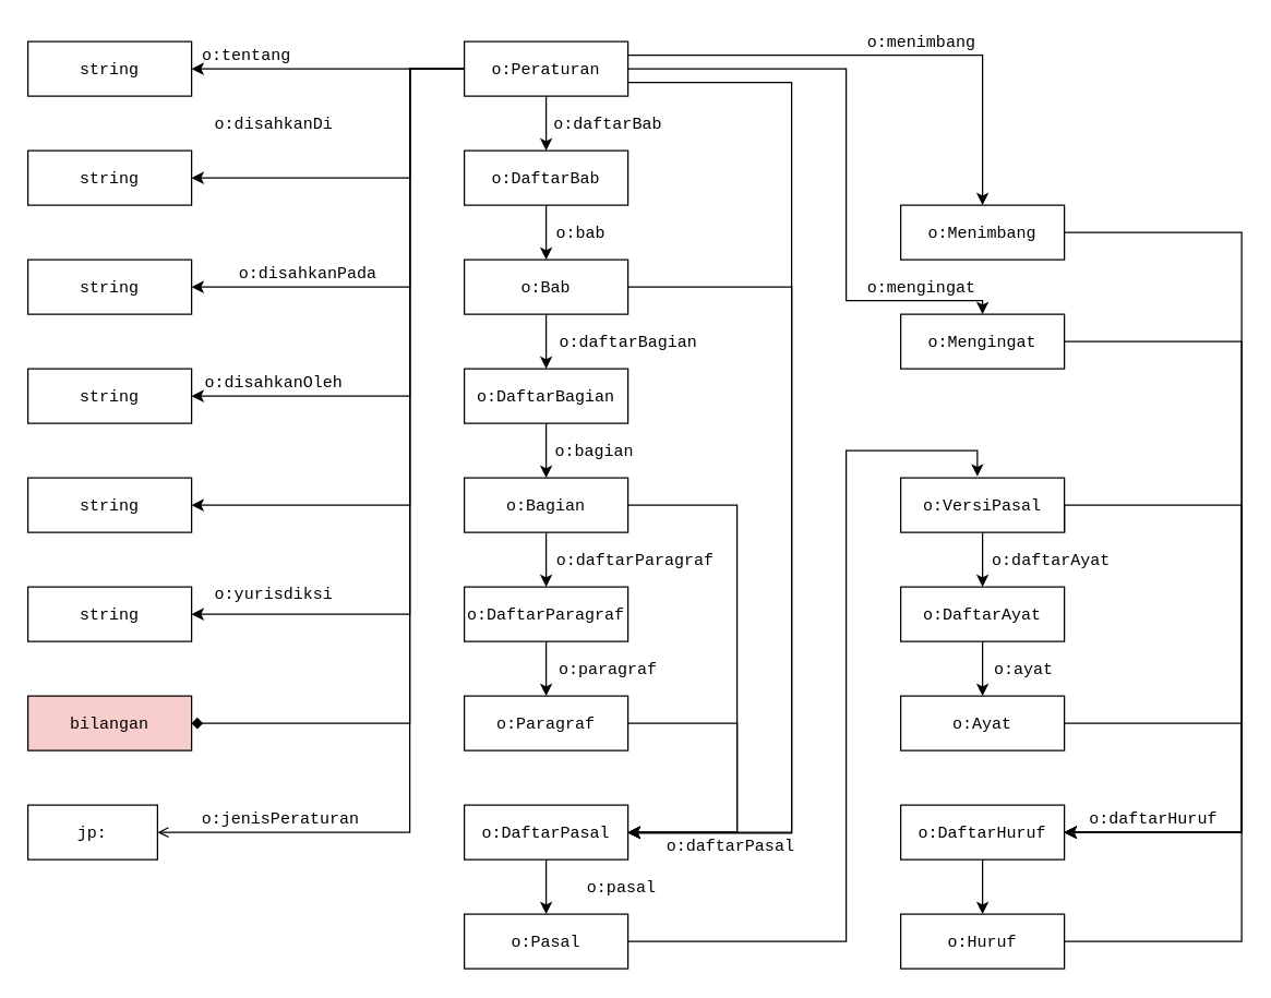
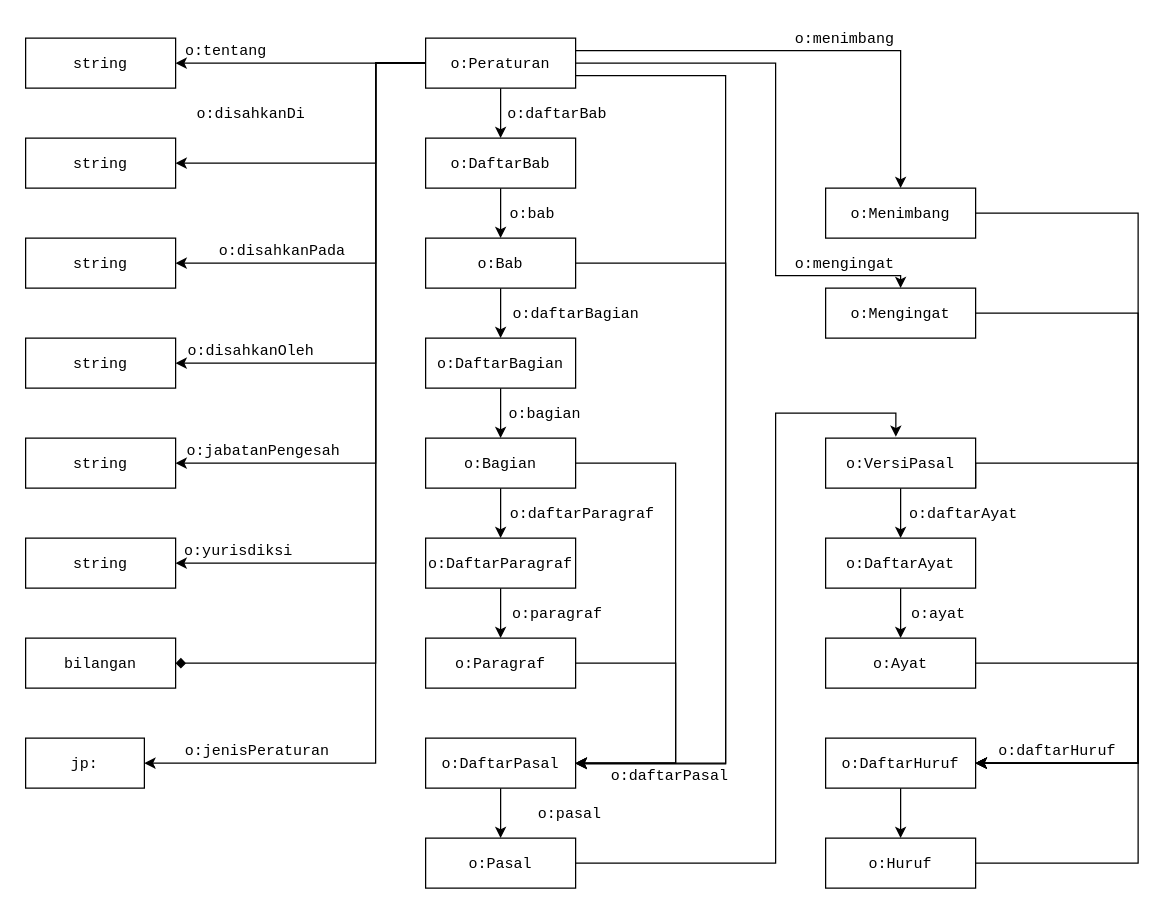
  <mxCell id="0" />
  <mxCell id="1" parent="0" />
  <mxCell id="2" style="edgeStyle=orthogonalEdgeStyle;rounded=0;orthogonalLoop=1;jettySize=auto;html=1;entryX=0.5;entryY=0;entryDx=0;entryDy=0;" parent="1" source="14" target="16" edge="1"><mxGeometry relative="1" as="geometry"><Array as="points"><mxPoint x="400" y="80" /><mxPoint x="400" y="80" /></Array></mxGeometry></mxCell>
  <mxCell id="3" style="edgeStyle=orthogonalEdgeStyle;rounded=0;orthogonalLoop=1;jettySize=auto;html=1;" parent="1" source="14" edge="1"><mxGeometry relative="1" as="geometry"><mxPoint x="460" y="610.571" as="targetPoint" /><Array as="points"><mxPoint x="580" y="60" /><mxPoint x="580" y="611" /></Array></mxGeometry></mxCell>
  <mxCell id="4" style="edgeStyle=orthogonalEdgeStyle;rounded=0;orthogonalLoop=1;jettySize=auto;html=1;" parent="1" source="14" target="58" edge="1"><mxGeometry relative="1" as="geometry"><Array as="points"><mxPoint x="620" y="50" /><mxPoint x="620" y="220" /><mxPoint x="720" y="220" /></Array></mxGeometry></mxCell>
  <mxCell id="5" style="edgeStyle=orthogonalEdgeStyle;rounded=0;orthogonalLoop=1;jettySize=auto;html=1;exitX=1;exitY=0.25;exitDx=0;exitDy=0;" parent="1" source="14" target="56" edge="1"><mxGeometry relative="1" as="geometry" /></mxCell>
  <mxCell id="6" style="edgeStyle=orthogonalEdgeStyle;rounded=0;orthogonalLoop=1;jettySize=auto;html=1;entryX=1;entryY=0.5;entryDx=0;entryDy=0;" edge="1" parent="1" source="14" target="61"><mxGeometry relative="1" as="geometry" /></mxCell>
  <mxCell id="7" style="edgeStyle=orthogonalEdgeStyle;rounded=0;orthogonalLoop=1;jettySize=auto;html=1;entryX=1;entryY=0.5;entryDx=0;entryDy=0;" edge="1" parent="1" source="14" target="62"><mxGeometry relative="1" as="geometry"><Array as="points"><mxPoint x="300" y="50" /><mxPoint x="300" y="130" /></Array></mxGeometry></mxCell>
  <mxCell id="8" style="edgeStyle=orthogonalEdgeStyle;rounded=0;orthogonalLoop=1;jettySize=auto;html=1;entryX=1;entryY=0.5;entryDx=0;entryDy=0;" edge="1" parent="1" source="14" target="63"><mxGeometry relative="1" as="geometry"><Array as="points"><mxPoint x="300" y="50" /><mxPoint x="300" y="210" /></Array></mxGeometry></mxCell>
  <mxCell id="9" style="edgeStyle=orthogonalEdgeStyle;rounded=0;orthogonalLoop=1;jettySize=auto;html=1;entryX=1;entryY=0.5;entryDx=0;entryDy=0;" edge="1" parent="1" source="14" target="64"><mxGeometry relative="1" as="geometry"><Array as="points"><mxPoint x="300" y="50" /><mxPoint x="300" y="290" /></Array></mxGeometry></mxCell>
  <mxCell id="10" style="edgeStyle=orthogonalEdgeStyle;rounded=0;orthogonalLoop=1;jettySize=auto;html=1;entryX=1;entryY=0.5;entryDx=0;entryDy=0;" edge="1" parent="1" source="14" target="65"><mxGeometry relative="1" as="geometry"><Array as="points"><mxPoint x="300" y="50" /><mxPoint x="300" y="370" /></Array></mxGeometry></mxCell>
  <mxCell id="11" style="edgeStyle=orthogonalEdgeStyle;rounded=0;orthogonalLoop=1;jettySize=auto;html=1;entryX=1;entryY=0.5;entryDx=0;entryDy=0;" edge="1" parent="1" source="14" target="66"><mxGeometry relative="1" as="geometry"><Array as="points"><mxPoint x="300" y="50" /><mxPoint x="300" y="450" /></Array></mxGeometry></mxCell>
  <mxCell id="12" style="edgeStyle=orthogonalEdgeStyle;rounded=0;orthogonalLoop=1;jettySize=auto;html=1;entryX=1;entryY=0.5;entryDx=0;entryDy=0;endArrow=diamond;" edge="1" parent="1" source="14" target="67"><mxGeometry relative="1" as="geometry"><Array as="points"><mxPoint x="300" y="50" /><mxPoint x="300" y="530" /></Array></mxGeometry></mxCell>
- <mxCell id="13" style="edgeStyle=orthogonalEdgeStyle;rounded=0;orthogonalLoop=1;jettySize=auto;html=1;entryX=1;entryY=0.5;entryDx=0;entryDy=0;endArrow=open;" edge="1" parent="1" source="14" target="68"><mxGeometry relative="1" as="geometry"><Array as="points"><mxPoint x="300" y="50" /><mxPoint x="300" y="610" /></Array></mxGeometry></mxCell>
+ <mxCell id="13" style="edgeStyle=orthogonalEdgeStyle;rounded=0;orthogonalLoop=1;jettySize=auto;html=1;entryX=1;entryY=0.5;entryDx=0;entryDy=0;" edge="1" parent="1" source="14" target="68"><mxGeometry relative="1" as="geometry"><Array as="points"><mxPoint x="300" y="50" /><mxPoint x="300" y="610" /></Array></mxGeometry></mxCell>
  <mxCell id="14" value="&lt;font face=&quot;Courier New&quot;&gt;o:Peraturan&lt;/font&gt;" style="whiteSpace=wrap;html=1;" parent="1" vertex="1"><mxGeometry x="340" y="30" width="120" height="40" as="geometry" /></mxCell>
  <mxCell id="15" style="edgeStyle=orthogonalEdgeStyle;rounded=0;orthogonalLoop=1;jettySize=auto;html=1;entryX=0.5;entryY=0;entryDx=0;entryDy=0;" parent="1" source="16" target="19" edge="1"><mxGeometry relative="1" as="geometry" /></mxCell>
  <mxCell id="16" value="&lt;font face=&quot;Courier New&quot;&gt;o:DaftarBab&lt;/font&gt;" style="whiteSpace=wrap;html=1;" parent="1" vertex="1"><mxGeometry x="340" y="110" width="120" height="40" as="geometry" /></mxCell>
  <mxCell id="17" style="edgeStyle=orthogonalEdgeStyle;rounded=0;orthogonalLoop=1;jettySize=auto;html=1;entryX=0.5;entryY=0;entryDx=0;entryDy=0;" parent="1" source="19" target="21" edge="1"><mxGeometry relative="1" as="geometry" /></mxCell>
  <mxCell id="18" style="edgeStyle=orthogonalEdgeStyle;rounded=0;orthogonalLoop=1;jettySize=auto;html=1;entryX=1;entryY=0.5;entryDx=0;entryDy=0;" parent="1" source="19" target="34" edge="1"><mxGeometry relative="1" as="geometry"><Array as="points"><mxPoint x="580" y="210" /><mxPoint x="580" y="610" /></Array></mxGeometry></mxCell>
  <mxCell id="19" value="&lt;font face=&quot;Courier New&quot;&gt;o:Bab&lt;/font&gt;" style="whiteSpace=wrap;html=1;" parent="1" vertex="1"><mxGeometry x="340" y="190" width="120" height="40" as="geometry" /></mxCell>
  <mxCell id="20" style="edgeStyle=orthogonalEdgeStyle;rounded=0;orthogonalLoop=1;jettySize=auto;html=1;" parent="1" source="21" target="24" edge="1"><mxGeometry relative="1" as="geometry" /></mxCell>
  <mxCell id="21" value="&lt;font face=&quot;Courier New&quot;&gt;o:DaftarBagian&lt;/font&gt;" style="whiteSpace=wrap;html=1;" parent="1" vertex="1"><mxGeometry x="340" y="270" width="120" height="40" as="geometry" /></mxCell>
  <mxCell id="22" style="edgeStyle=orthogonalEdgeStyle;rounded=0;orthogonalLoop=1;jettySize=auto;html=1;entryX=0.5;entryY=0;entryDx=0;entryDy=0;" parent="1" source="24" target="30" edge="1"><mxGeometry relative="1" as="geometry" /></mxCell>
  <mxCell id="23" style="edgeStyle=orthogonalEdgeStyle;rounded=0;orthogonalLoop=1;jettySize=auto;html=1;entryX=1;entryY=0.5;entryDx=0;entryDy=0;" parent="1" source="24" target="34" edge="1"><mxGeometry relative="1" as="geometry"><Array as="points"><mxPoint x="540" y="370" /><mxPoint x="540" y="610" /></Array></mxGeometry></mxCell>
  <mxCell id="24" value="&lt;font face=&quot;Courier New&quot;&gt;o:Bagian&lt;/font&gt;" style="whiteSpace=wrap;html=1;" parent="1" vertex="1"><mxGeometry x="340" y="350" width="120" height="40" as="geometry" /></mxCell>
  <mxCell id="25" value="&lt;font face=&quot;Courier New&quot;&gt;o:daftarBab&lt;/font&gt;" style="text;html=1;align=center;verticalAlign=middle;resizable=0;points=[];autosize=1;strokeColor=none;" parent="1" vertex="1"><mxGeometry x="400" y="80" width="90" height="20" as="geometry" /></mxCell>
  <mxCell id="26" value="&lt;font face=&quot;Courier New&quot;&gt;o:bab&lt;/font&gt;" style="text;html=1;align=center;verticalAlign=middle;resizable=0;points=[];autosize=1;strokeColor=none;" parent="1" vertex="1"><mxGeometry x="400" y="160" width="50" height="20" as="geometry" /></mxCell>
  <mxCell id="27" value="&lt;font face=&quot;Courier New&quot;&gt;o:daftarBagian&lt;/font&gt;" style="text;html=1;align=center;verticalAlign=middle;resizable=0;points=[];autosize=1;strokeColor=none;" parent="1" vertex="1"><mxGeometry x="400" y="240" width="120" height="20" as="geometry" /></mxCell>
  <mxCell id="28" value="&lt;font face=&quot;Courier New&quot;&gt;o:bagian&lt;/font&gt;" style="text;html=1;align=center;verticalAlign=middle;resizable=0;points=[];autosize=1;strokeColor=none;" parent="1" vertex="1"><mxGeometry x="400" y="320" width="70" height="20" as="geometry" /></mxCell>
  <mxCell id="29" style="edgeStyle=orthogonalEdgeStyle;rounded=0;orthogonalLoop=1;jettySize=auto;html=1;" parent="1" source="30" target="32" edge="1"><mxGeometry relative="1" as="geometry" /></mxCell>
  <mxCell id="30" value="&lt;font face=&quot;Courier New&quot;&gt;o:DaftarParagraf&lt;/font&gt;" style="whiteSpace=wrap;html=1;" parent="1" vertex="1"><mxGeometry x="340" y="430" width="120" height="40" as="geometry" /></mxCell>
  <mxCell id="31" style="edgeStyle=orthogonalEdgeStyle;rounded=0;orthogonalLoop=1;jettySize=auto;html=1;entryX=1;entryY=0.5;entryDx=0;entryDy=0;" parent="1" source="32" target="34" edge="1"><mxGeometry relative="1" as="geometry"><Array as="points"><mxPoint x="540" y="530" /><mxPoint x="540" y="610" /></Array></mxGeometry></mxCell>
  <mxCell id="32" value="&lt;font face=&quot;Courier New&quot;&gt;o:Paragraf&lt;/font&gt;" style="whiteSpace=wrap;html=1;" parent="1" vertex="1"><mxGeometry x="340" y="510" width="120" height="40" as="geometry" /></mxCell>
  <mxCell id="33" style="edgeStyle=orthogonalEdgeStyle;rounded=0;orthogonalLoop=1;jettySize=auto;html=1;entryX=0.5;entryY=0;entryDx=0;entryDy=0;" parent="1" source="34" target="36" edge="1"><mxGeometry relative="1" as="geometry" /></mxCell>
  <mxCell id="34" value="&lt;font face=&quot;Courier New&quot;&gt;o:DaftarPasal&lt;/font&gt;" style="whiteSpace=wrap;html=1;" parent="1" vertex="1"><mxGeometry x="340" y="590" width="120" height="40" as="geometry" /></mxCell>
  <mxCell id="35" style="edgeStyle=orthogonalEdgeStyle;rounded=0;orthogonalLoop=1;jettySize=auto;html=1;entryX=0.468;entryY=-0.028;entryDx=0;entryDy=0;entryPerimeter=0;" parent="1" source="36" target="43" edge="1"><mxGeometry relative="1" as="geometry"><Array as="points"><mxPoint x="620" y="690" /><mxPoint x="620" y="330" /><mxPoint x="716" y="330" /></Array></mxGeometry></mxCell>
  <mxCell id="36" value="&lt;font face=&quot;Courier New&quot;&gt;o:Pasal&lt;/font&gt;" style="whiteSpace=wrap;html=1;" parent="1" vertex="1"><mxGeometry x="340" y="670" width="120" height="40" as="geometry" /></mxCell>
  <mxCell id="37" value="&lt;font face=&quot;Courier New&quot;&gt;o:daftarParagraf&lt;/font&gt;" style="text;html=1;align=center;verticalAlign=middle;resizable=0;points=[];autosize=1;strokeColor=none;" parent="1" vertex="1"><mxGeometry x="400" y="400" width="130" height="20" as="geometry" /></mxCell>
  <mxCell id="38" value="&lt;font face=&quot;Courier New&quot;&gt;o:paragraf&lt;/font&gt;" style="text;html=1;align=center;verticalAlign=middle;resizable=0;points=[];autosize=1;strokeColor=none;" parent="1" vertex="1"><mxGeometry x="400" y="480" width="90" height="20" as="geometry" /></mxCell>
  <mxCell id="39" value="&lt;font face=&quot;Courier New&quot;&gt;o:daftarPasal&lt;/font&gt;" style="text;html=1;align=center;verticalAlign=middle;resizable=0;points=[];autosize=1;strokeColor=none;" parent="1" vertex="1"><mxGeometry x="480" y="610" width="110" height="20" as="geometry" /></mxCell>
  <mxCell id="40" value="&lt;font face=&quot;Courier New&quot;&gt;o:pasal&lt;/font&gt;" style="text;html=1;align=center;verticalAlign=middle;resizable=0;points=[];autosize=1;strokeColor=none;" parent="1" vertex="1"><mxGeometry x="420" y="640" width="70" height="20" as="geometry" /></mxCell>
  <mxCell id="41" style="edgeStyle=orthogonalEdgeStyle;rounded=0;orthogonalLoop=1;jettySize=auto;html=1;entryX=0.5;entryY=0;entryDx=0;entryDy=0;" parent="1" source="43" target="45" edge="1"><mxGeometry relative="1" as="geometry" /></mxCell>
  <mxCell id="42" style="edgeStyle=orthogonalEdgeStyle;rounded=0;orthogonalLoop=1;jettySize=auto;html=1;exitX=1;exitY=1;exitDx=0;exitDy=0;entryX=1;entryY=0.5;entryDx=0;entryDy=0;" parent="1" source="43" target="49" edge="1"><mxGeometry relative="1" as="geometry"><Array as="points"><mxPoint x="780" y="370" /><mxPoint x="910" y="370" /><mxPoint x="910" y="610" /></Array></mxGeometry></mxCell>
  <mxCell id="43" value="&lt;font face=&quot;Courier New&quot;&gt;o:VersiPasal&lt;/font&gt;" style="whiteSpace=wrap;html=1;" parent="1" vertex="1"><mxGeometry x="660" y="350" width="120" height="40" as="geometry" /></mxCell>
  <mxCell id="44" style="edgeStyle=orthogonalEdgeStyle;rounded=0;orthogonalLoop=1;jettySize=auto;html=1;" parent="1" source="45" target="47" edge="1"><mxGeometry relative="1" as="geometry" /></mxCell>
  <mxCell id="45" value="&lt;font face=&quot;Courier New&quot;&gt;o:DaftarAyat&lt;/font&gt;" style="whiteSpace=wrap;html=1;" parent="1" vertex="1"><mxGeometry x="660" y="430" width="120" height="40" as="geometry" /></mxCell>
  <mxCell id="46" style="edgeStyle=orthogonalEdgeStyle;rounded=0;orthogonalLoop=1;jettySize=auto;html=1;entryX=1;entryY=0.5;entryDx=0;entryDy=0;" parent="1" source="47" target="49" edge="1"><mxGeometry relative="1" as="geometry"><Array as="points"><mxPoint x="910" y="530" /><mxPoint x="910" y="610" /></Array></mxGeometry></mxCell>
  <mxCell id="47" value="&lt;font face=&quot;Courier New&quot;&gt;o:Ayat&lt;/font&gt;" style="whiteSpace=wrap;html=1;" parent="1" vertex="1"><mxGeometry x="660" y="510" width="120" height="40" as="geometry" /></mxCell>
  <mxCell id="48" style="edgeStyle=orthogonalEdgeStyle;rounded=0;orthogonalLoop=1;jettySize=auto;html=1;entryX=0.5;entryY=0;entryDx=0;entryDy=0;" parent="1" source="49" target="51" edge="1"><mxGeometry relative="1" as="geometry" /></mxCell>
  <mxCell id="49" value="&lt;font face=&quot;Courier New&quot;&gt;o:DaftarHuruf&lt;/font&gt;" style="whiteSpace=wrap;html=1;" parent="1" vertex="1"><mxGeometry x="660" y="590" width="120" height="40" as="geometry" /></mxCell>
  <mxCell id="50" style="edgeStyle=orthogonalEdgeStyle;rounded=0;orthogonalLoop=1;jettySize=auto;html=1;entryX=1;entryY=0.5;entryDx=0;entryDy=0;" parent="1" source="51" target="49" edge="1"><mxGeometry relative="1" as="geometry"><Array as="points"><mxPoint x="910" y="690" /><mxPoint x="910" y="610" /></Array></mxGeometry></mxCell>
  <mxCell id="51" value="&lt;font face=&quot;Courier New&quot;&gt;o:Huruf&lt;/font&gt;" style="whiteSpace=wrap;html=1;" parent="1" vertex="1"><mxGeometry x="660" y="670" width="120" height="40" as="geometry" /></mxCell>
  <mxCell id="52" value="&lt;font face=&quot;Courier New&quot;&gt;o:daftarAyat&lt;/font&gt;" style="text;html=1;align=center;verticalAlign=middle;resizable=0;points=[];autosize=1;strokeColor=none;" parent="1" vertex="1"><mxGeometry x="720" y="400" width="100" height="20" as="geometry" /></mxCell>
  <mxCell id="53" value="&lt;font face=&quot;Courier New&quot;&gt;o:ayat&lt;/font&gt;" style="text;html=1;align=center;verticalAlign=middle;resizable=0;points=[];autosize=1;strokeColor=none;" parent="1" vertex="1"><mxGeometry x="720" y="480" width="60" height="20" as="geometry" /></mxCell>
  <mxCell id="54" value="&lt;font face=&quot;Courier New&quot;&gt;o:daftarHuruf&lt;/font&gt;" style="text;html=1;align=center;verticalAlign=middle;resizable=0;points=[];autosize=1;strokeColor=none;" parent="1" vertex="1"><mxGeometry x="790" y="590" width="110" height="20" as="geometry" /></mxCell>
  <mxCell id="55" style="edgeStyle=orthogonalEdgeStyle;rounded=0;orthogonalLoop=1;jettySize=auto;html=1;entryX=1;entryY=0.5;entryDx=0;entryDy=0;" parent="1" source="56" target="49" edge="1"><mxGeometry relative="1" as="geometry"><Array as="points"><mxPoint x="910" y="170" /><mxPoint x="910" y="610" /></Array></mxGeometry></mxCell>
  <mxCell id="56" value="&lt;font face=&quot;Courier New&quot;&gt;o:Menimbang&lt;/font&gt;" style="whiteSpace=wrap;html=1;" parent="1" vertex="1"><mxGeometry x="660" y="150" width="120" height="40" as="geometry" /></mxCell>
  <mxCell id="57" style="edgeStyle=orthogonalEdgeStyle;rounded=0;orthogonalLoop=1;jettySize=auto;html=1;entryX=1;entryY=0.5;entryDx=0;entryDy=0;" parent="1" source="58" target="49" edge="1"><mxGeometry relative="1" as="geometry"><Array as="points"><mxPoint x="910" y="250" /><mxPoint x="910" y="610" /></Array></mxGeometry></mxCell>
  <mxCell id="58" value="&lt;font face=&quot;Courier New&quot;&gt;o:Mengingat&lt;/font&gt;" style="whiteSpace=wrap;html=1;" parent="1" vertex="1"><mxGeometry x="660" y="230" width="120" height="40" as="geometry" /></mxCell>
  <mxCell id="59" value="&lt;font face=&quot;Courier New&quot;&gt;o:mengingat&lt;/font&gt;" style="text;html=1;align=center;verticalAlign=middle;resizable=0;points=[];autosize=1;strokeColor=none;" parent="1" vertex="1"><mxGeometry x="630" y="200" width="90" height="20" as="geometry" /></mxCell>
  <mxCell id="60" value="&lt;font face=&quot;Courier New&quot;&gt;o:menimbang&lt;/font&gt;" style="text;html=1;align=center;verticalAlign=middle;resizable=0;points=[];autosize=1;strokeColor=none;" parent="1" vertex="1"><mxGeometry x="630" y="20" width="90" height="20" as="geometry" /></mxCell>
  <mxCell id="61" value="&lt;font face=&quot;Courier New&quot;&gt;string&lt;/font&gt;" style="whiteSpace=wrap;html=1;" vertex="1" parent="1"><mxGeometry x="20" y="30" width="120" height="40" as="geometry" /></mxCell>
  <mxCell id="62" value="&lt;font face=&quot;Courier New&quot;&gt;string&lt;/font&gt;" style="whiteSpace=wrap;html=1;" vertex="1" parent="1"><mxGeometry x="20" y="110" width="120" height="40" as="geometry" /></mxCell>
  <mxCell id="63" value="&lt;font face=&quot;Courier New&quot;&gt;string&lt;/font&gt;" style="whiteSpace=wrap;html=1;" vertex="1" parent="1"><mxGeometry x="20" y="190" width="120" height="40" as="geometry" /></mxCell>
  <mxCell id="64" value="&lt;font face=&quot;Courier New&quot;&gt;string&lt;/font&gt;" style="whiteSpace=wrap;html=1;" vertex="1" parent="1"><mxGeometry x="20" y="270" width="120" height="40" as="geometry" /></mxCell>
  <mxCell id="65" value="&lt;font face=&quot;Courier New&quot;&gt;string&lt;/font&gt;" style="whiteSpace=wrap;html=1;" vertex="1" parent="1"><mxGeometry x="20" y="350" width="120" height="40" as="geometry" /></mxCell>
  <mxCell id="66" value="&lt;font face=&quot;Courier New&quot;&gt;string&lt;/font&gt;" style="whiteSpace=wrap;html=1;" vertex="1" parent="1"><mxGeometry x="20" y="430" width="120" height="40" as="geometry" /></mxCell>
- <mxCell id="67" value="&lt;font face=&quot;Courier New&quot;&gt;bilangan&lt;/font&gt;" style="whiteSpace=wrap;html=1;fillColor=#f8cecc;" vertex="1" parent="1"><mxGeometry x="20" y="510" width="120" height="40" as="geometry" /></mxCell>
+ <mxCell id="67" value="&lt;font face=&quot;Courier New&quot;&gt;bilangan&lt;/font&gt;" style="whiteSpace=wrap;html=1;" vertex="1" parent="1"><mxGeometry x="20" y="510" width="120" height="40" as="geometry" /></mxCell>
  <mxCell id="68" value="&lt;font face=&quot;Courier New&quot;&gt;jp:&lt;/font&gt;" style="whiteSpace=wrap;html=1;" vertex="1" parent="1"><mxGeometry x="20" y="590" width="95" height="40" as="geometry" /></mxCell>
  <mxCell id="69" value="&lt;font face=&quot;Courier New&quot;&gt;o:tentang&lt;/font&gt;" style="text;html=1;align=center;verticalAlign=middle;resizable=0;points=[];autosize=1;strokeColor=none;" vertex="1" parent="1"><mxGeometry x="140" y="30" width="80" height="20" as="geometry" /></mxCell>
  <mxCell id="70" value="&lt;font face=&quot;Courier New&quot;&gt;o:disahkanDi&lt;/font&gt;" style="text;html=1;align=center;verticalAlign=middle;resizable=0;points=[];autosize=1;strokeColor=none;" vertex="1" parent="1"><mxGeometry x="150" y="80" width="100" height="20" as="geometry" /></mxCell>
  <mxCell id="71" value="&lt;font face=&quot;Courier New&quot;&gt;o:disahkanPada&lt;/font&gt;" style="text;html=1;align=center;verticalAlign=middle;resizable=0;points=[];autosize=1;strokeColor=none;" vertex="1" parent="1"><mxGeometry x="165" y="190" width="120" height="20" as="geometry" /></mxCell>
  <mxCell id="72" value="&lt;font face=&quot;Courier New&quot;&gt;o:disahkanOleh&lt;/font&gt;" style="text;html=1;align=center;verticalAlign=middle;resizable=0;points=[];autosize=1;strokeColor=none;" vertex="1" parent="1"><mxGeometry x="140" y="270" width="120" height="20" as="geometry" /></mxCell>
- <mxCell id="74" value="&lt;font face=&quot;Courier New&quot;&gt;o:yurisdiksi&lt;/font&gt;" style="text;html=1;align=center;verticalAlign=middle;resizable=0;points=[];autosize=1;strokeColor=none;" vertex="1" parent="1"><mxGeometry x="150" y="425" width="100" height="20" as="geometry" /></mxCell>
+ <mxCell id="73" value="&lt;font face=&quot;Courier New&quot;&gt;o:jabatanPengesah&lt;/font&gt;" style="text;html=1;align=center;verticalAlign=middle;resizable=0;points=[];autosize=1;strokeColor=none;" vertex="1" parent="1"><mxGeometry x="140" y="350" width="140" height="20" as="geometry" /></mxCell>
+ <mxCell id="74" value="&lt;font face=&quot;Courier New&quot;&gt;o:yurisdiksi&lt;/font&gt;" style="text;html=1;align=center;verticalAlign=middle;resizable=0;points=[];autosize=1;strokeColor=none;" vertex="1" parent="1"><mxGeometry x="140" y="430" width="100" height="20" as="geometry" /></mxCell>
  <mxCell id="75" value="&lt;font face=&quot;Courier New&quot;&gt;o:jenisPeraturan&lt;/font&gt;" style="text;html=1;align=center;verticalAlign=middle;resizable=0;points=[];autosize=1;strokeColor=none;" vertex="1" parent="1"><mxGeometry x="140" y="590" width="130" height="20" as="geometry" /></mxCell>
